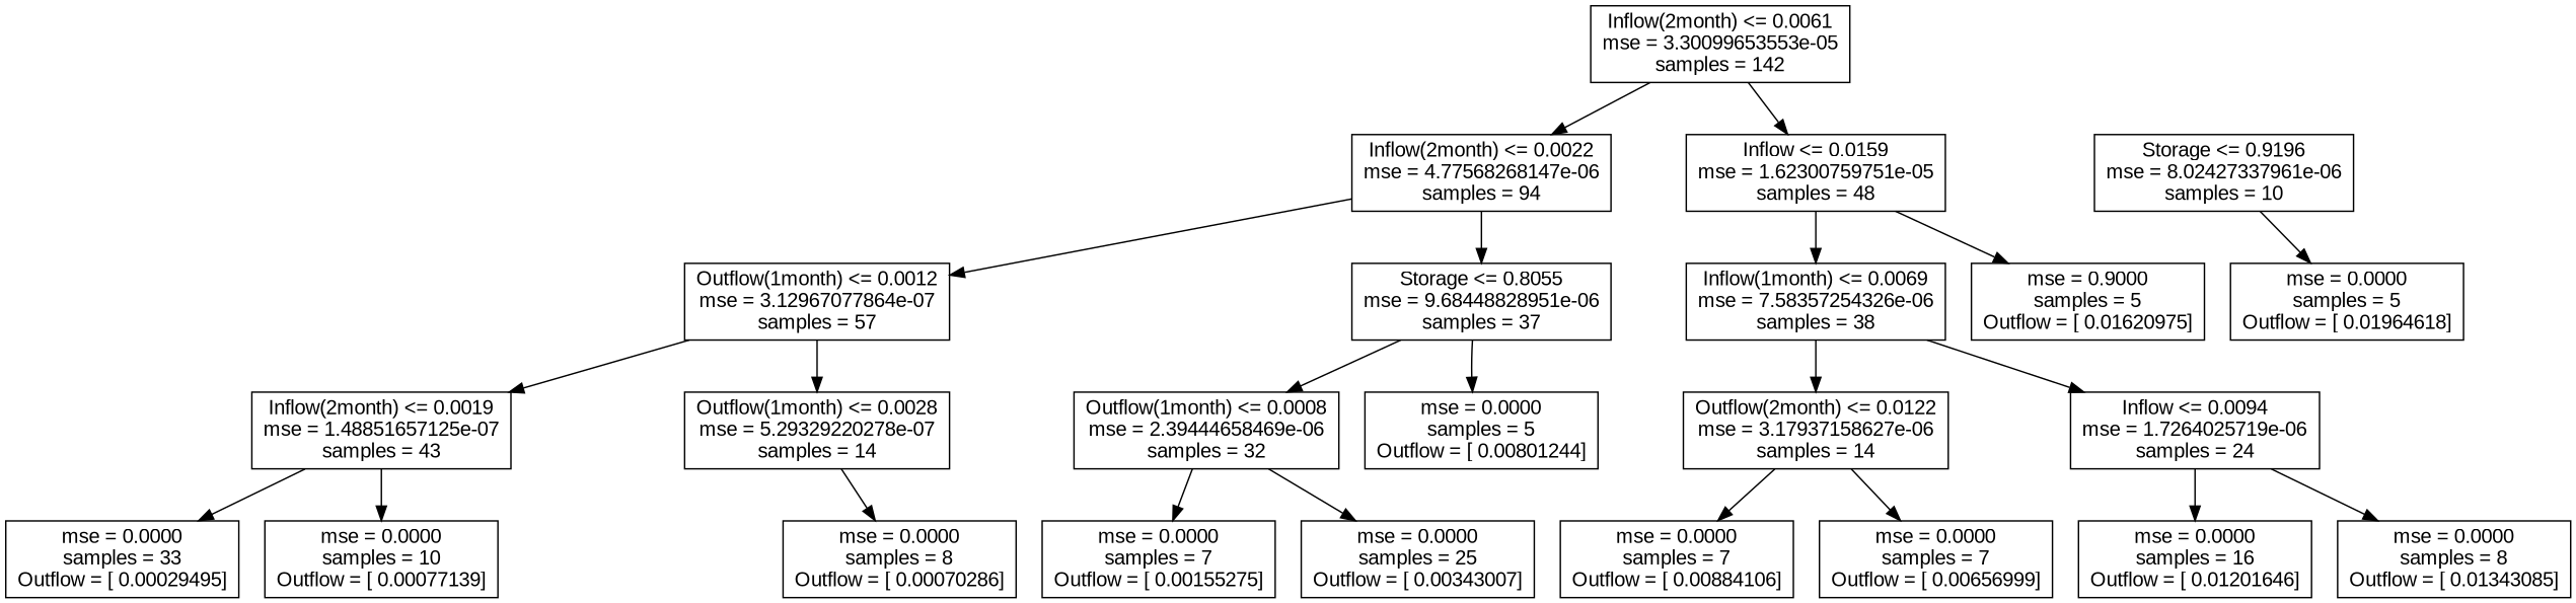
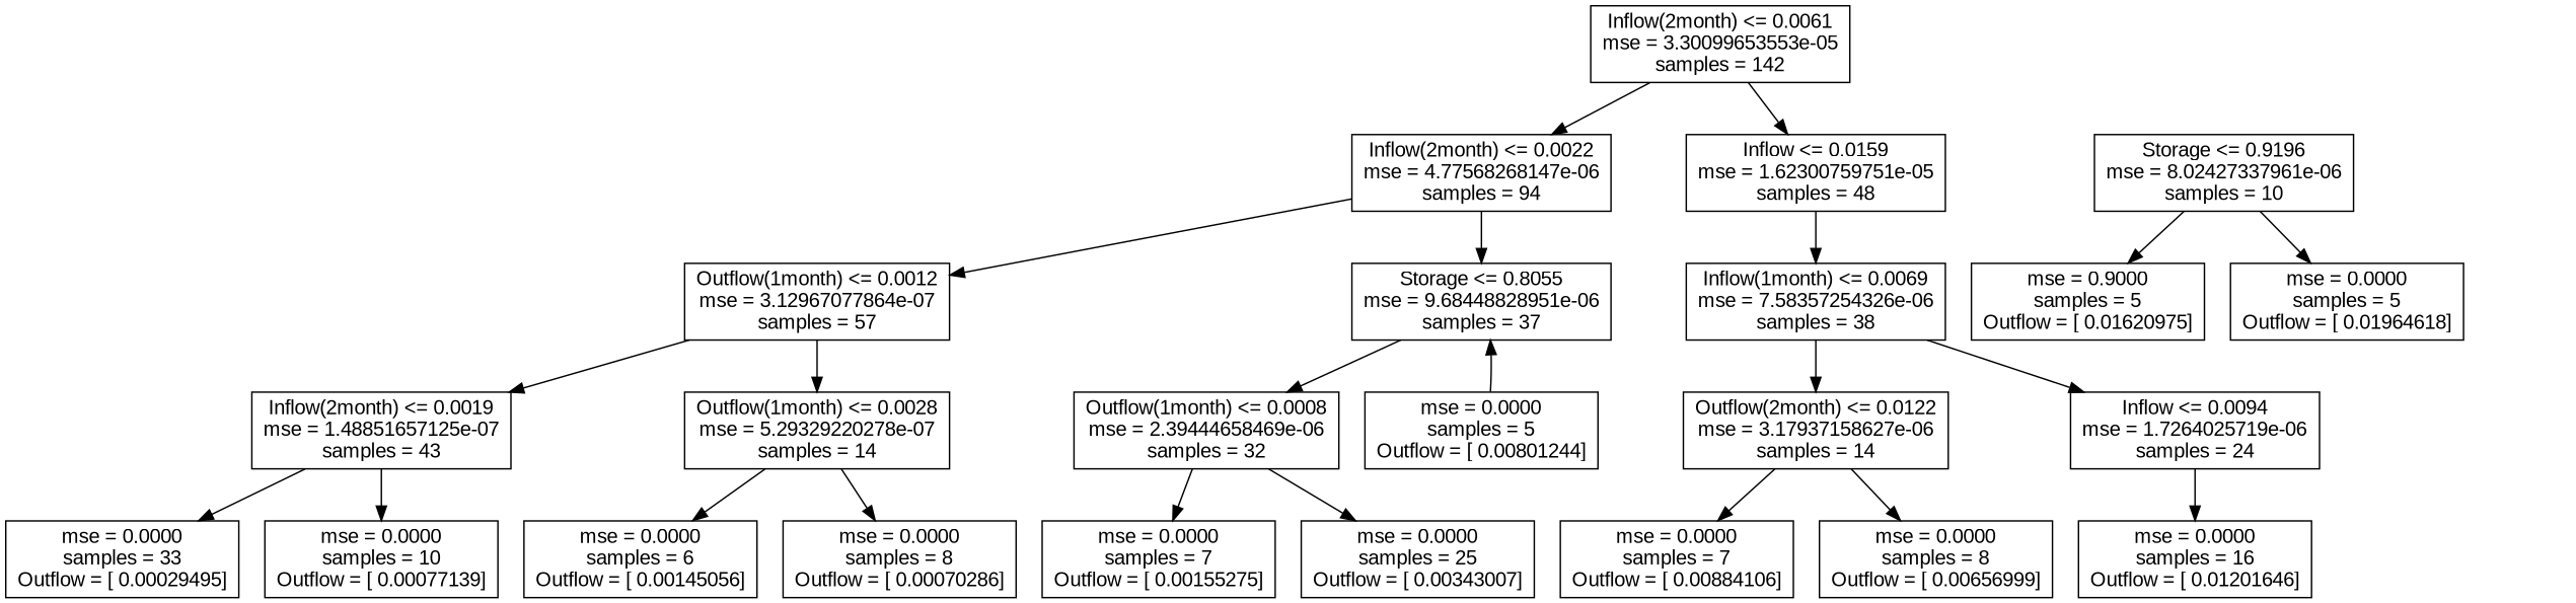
  digraph {
    fontname="Liberation Sans"
    node [fontname="Liberation Sans" shape=box]
    edge [fontname="Liberation Sans"]
    n1 [label="Inflow(2month) <= 0.0061\nmse = 3.30099653553e-05\nsamples = 142"]
    n2 [label="Inflow(2month) <= 0.0022\nmse = 4.77568268147e-06\nsamples = 94"]
    n3 [label="Inflow <= 0.0159\nmse = 1.62300759751e-05\nsamples = 48"]
    n4 [label="Outflow(1month) <= 0.0012\nmse = 3.12967077864e-07\nsamples = 57"]
    n5 [label="Storage <= 0.8055\nmse = 9.68448828951e-06\nsamples = 37"]
    n6 [label="Inflow(1month) <= 0.0069\nmse = 7.58357254326e-06\nsamples = 38"]
    n7 [label="Inflow(2month) <= 0.0019\nmse = 1.48851657125e-07\nsamples = 43"]
    n8 [label="Outflow(1month) <= 0.0028\nmse = 5.29329220278e-07\nsamples = 14"]
    n9 [label="Outflow(1month) <= 0.0008\nmse = 2.39444658469e-06\nsamples = 32"]
    n10 [label="mse = 0.0000\nsamples = 5\nOutflow = [ 0.00801244]"]
    n11 [label="mse = 0.0000\nsamples = 33\nOutflow = [ 0.00029495]"]
    n12 [label="mse = 0.0000\nsamples = 10\nOutflow = [ 0.00077139]"]
+   n13 [label="mse = 0.0000\nsamples = 6\nOutflow = [ 0.00145056]"]
    n14 [label="mse = 0.0000\nsamples = 8\nOutflow = [ 0.00070286]"]
    n15 [label="mse = 0.0000\nsamples = 7\nOutflow = [ 0.00155275]"]
    n16 [label="mse = 0.0000\nsamples = 25\nOutflow = [ 0.00343007]"]
    n17 [label="Outflow(2month) <= 0.0122\nmse = 3.17937158627e-06\nsamples = 14"]
    n18 [label="Inflow <= 0.0094\nmse = 1.7264025719e-06\nsamples = 24"]
    n19 [label="Storage <= 0.9196\nmse = 8.02427337961e-06\nsamples = 10"]
    n20 [label="mse = 0.9000\nsamples = 5\nOutflow = [ 0.01620975]"]
    n21 [label="mse = 0.0000\nsamples = 5\nOutflow = [ 0.01964618]"]
    n22 [label="mse = 0.0000\nsamples = 7\nOutflow = [ 0.00884106]"]
-   n23 [label="mse = 0.0000\nsamples = 7\nOutflow = [ 0.00656999]"]
+   n23 [label="mse = 0.0000\nsamples = 8\nOutflow = [ 0.00656999]"]
    n24 [label="mse = 0.0000\nsamples = 16\nOutflow = [ 0.01201646]"]
-   n25 [label="mse = 0.0000\nsamples = 8\nOutflow = [ 0.01343085]"]
    n1 -> n2
    n1 -> n3
    n2 -> n4
    n2 -> n5
    n3 -> n6
    n4 -> n7
    n4 -> n8
    n5 -> n9
-   n5 -> n10
+   n10 -> n5
    n6 -> n17
    n6 -> n18
    n7 -> n11
    n7 -> n12
+   n8 -> n13
    n8 -> n14
    n9 -> n15
    n9 -> n16
    n17 -> n22
    n17 -> n23
    n18 -> n24
-   n18 -> n25
-   n3 -> n20
+   n19 -> n20
    n19 -> n21
  }
